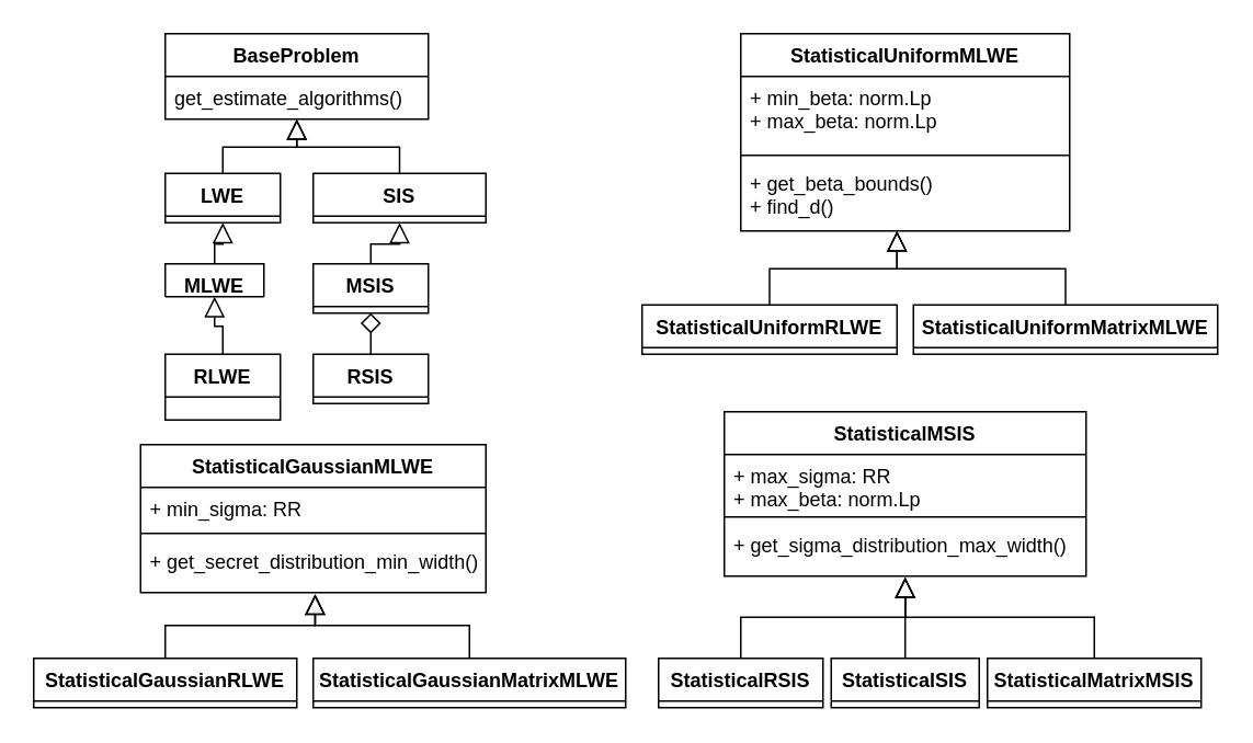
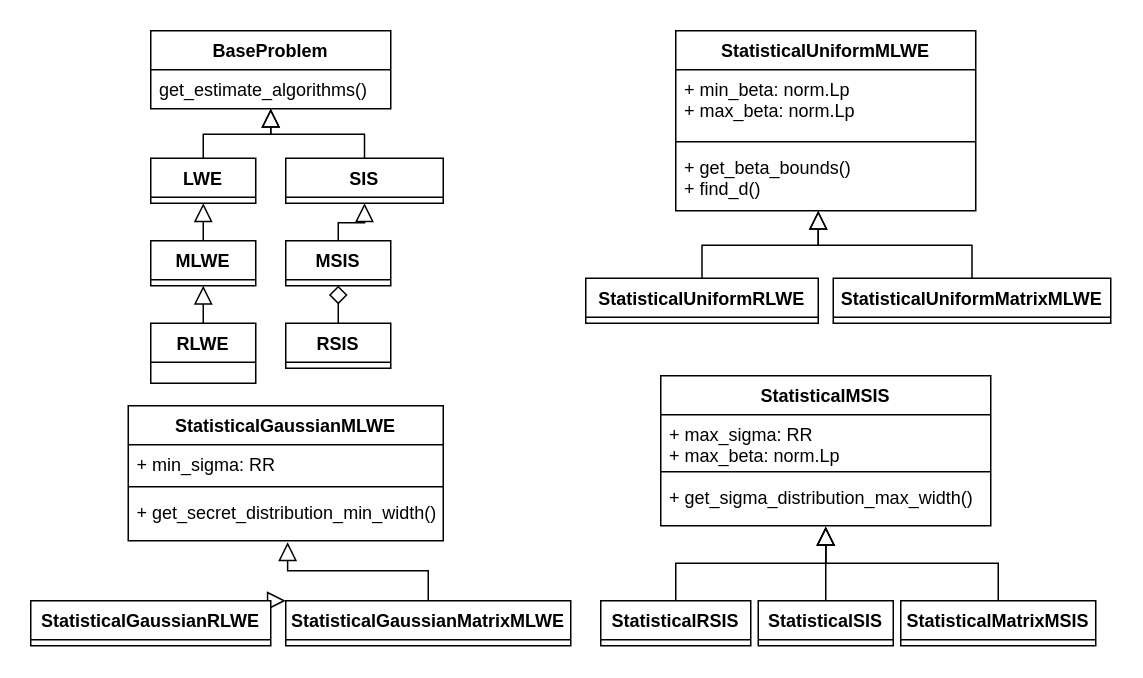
  <mxCell id="0" />
  <mxCell id="1" parent="0" />
  <mxCell id="2" value="BaseProblem" style="swimlane;fontStyle=1;align=center;verticalAlign=top;childLayout=stackLayout;horizontal=1;startSize=26;horizontalStack=0;resizeParent=1;resizeLast=0;collapsible=1;marginBottom=0;rounded=0;shadow=0;strokeWidth=1;" parent="1" vertex="1"><mxGeometry x="100" width="160" height="52" as="geometry" y="20"><mxRectangle x="230" y="140" width="160" height="26" as="alternateBounds" /></mxGeometry></mxCell>
  <mxCell id="3" value="get_estimate_algorithms()" style="text;align=left;verticalAlign=top;spacingLeft=4;spacingRight=4;overflow=hidden;rotatable=0;points=[[0,0.5],[1,0.5]];portConstraint=eastwest;" parent="2" vertex="1"><mxGeometry y="26" width="160" height="26" as="geometry" /></mxCell>
  <mxCell id="4" value="LWE" style="swimlane;fontStyle=1;align=center;verticalAlign=top;childLayout=stackLayout;horizontal=1;startSize=26;horizontalStack=0;resizeParent=1;resizeLast=0;collapsible=1;marginBottom=0;rounded=0;shadow=0;strokeWidth=1;" parent="1" vertex="1"><mxGeometry x="100" y="105" width="70" height="30" as="geometry"><mxRectangle x="130" y="380" width="160" height="26" as="alternateBounds" /></mxGeometry></mxCell>
  <mxCell id="5" value="" style="endArrow=block;endSize=10;endFill=0;shadow=0;strokeWidth=1;rounded=0;edgeStyle=elbowEdgeStyle;elbow=vertical;" parent="1" source="4" target="2" edge="1"><mxGeometry width="160" relative="1" as="geometry"><mxPoint x="80" y="103" as="sourcePoint" /><mxPoint x="80" y="103" as="targetPoint" /></mxGeometry></mxCell>
  <mxCell id="6" value="SIS" style="swimlane;fontStyle=1;align=center;verticalAlign=top;childLayout=stackLayout;horizontal=1;startSize=26;horizontalStack=0;resizeParent=1;resizeLast=0;collapsible=1;marginBottom=0;rounded=0;shadow=0;strokeWidth=1;" parent="1" vertex="1"><mxGeometry x="190" y="105" width="105" height="30" as="geometry"><mxRectangle x="340" y="380" width="170" height="26" as="alternateBounds" /></mxGeometry></mxCell>
  <mxCell id="7" value="" style="endArrow=block;endSize=10;endFill=0;shadow=0;strokeWidth=1;rounded=0;edgeStyle=elbowEdgeStyle;elbow=vertical;" parent="1" source="6" target="2" edge="1"><mxGeometry width="160" relative="1" as="geometry"><mxPoint x="90" y="273" as="sourcePoint" /><mxPoint x="190" y="171" as="targetPoint" /></mxGeometry></mxCell>
- <mxCell id="8" value="MLWE" style="swimlane;fontStyle=1;align=center;verticalAlign=top;childLayout=stackLayout;horizontal=1;startSize=26;horizontalStack=0;resizeParent=1;resizeLast=0;collapsible=1;marginBottom=0;rounded=0;shadow=0;strokeWidth=1;" parent="1" vertex="1"><mxGeometry x="100" y="160" width="60" height="20" as="geometry"><mxRectangle x="130" y="380" width="160" height="26" as="alternateBounds" /></mxGeometry></mxCell>
+ <mxCell id="8" value="MLWE" style="swimlane;fontStyle=1;align=center;verticalAlign=top;childLayout=stackLayout;horizontal=1;startSize=26;horizontalStack=0;resizeParent=1;resizeLast=0;collapsible=1;marginBottom=0;rounded=0;shadow=0;strokeWidth=1;" parent="1" vertex="1"><mxGeometry x="100" y="160" width="70" height="30" as="geometry"><mxRectangle x="130" y="380" width="160" height="26" as="alternateBounds" /></mxGeometry></mxCell>
  <mxCell id="9" value="MSIS" style="swimlane;fontStyle=1;align=center;verticalAlign=top;childLayout=stackLayout;horizontal=1;startSize=26;horizontalStack=0;resizeParent=1;resizeLast=0;collapsible=1;marginBottom=0;rounded=0;shadow=0;strokeWidth=1;" parent="1" vertex="1"><mxGeometry x="190" y="160" width="70" height="30" as="geometry"><mxRectangle x="340" y="380" width="170" height="26" as="alternateBounds" /></mxGeometry></mxCell>
  <mxCell id="10" value="RLWE" style="swimlane;fontStyle=1;align=center;verticalAlign=top;childLayout=stackLayout;horizontal=1;startSize=26;horizontalStack=0;resizeParent=1;resizeLast=0;collapsible=1;marginBottom=0;rounded=0;shadow=0;strokeWidth=1;" parent="1" vertex="1"><mxGeometry x="100" y="215" width="70" height="40" as="geometry"><mxRectangle x="130" y="380" width="160" height="26" as="alternateBounds" /></mxGeometry></mxCell>
  <mxCell id="11" value="RSIS" style="swimlane;fontStyle=1;align=center;verticalAlign=top;childLayout=stackLayout;horizontal=1;startSize=26;horizontalStack=0;resizeParent=1;resizeLast=0;collapsible=1;marginBottom=0;rounded=0;shadow=0;strokeWidth=1;" parent="1" vertex="1"><mxGeometry x="190" y="215" width="70" height="30" as="geometry"><mxRectangle x="340" y="380" width="170" height="26" as="alternateBounds" /></mxGeometry></mxCell>
  <mxCell id="12" value="" style="endArrow=block;endSize=10;endFill=0;shadow=0;strokeWidth=1;rounded=0;edgeStyle=elbowEdgeStyle;elbow=vertical;entryX=0.5;entryY=1;entryDx=0;entryDy=0;exitX=0.5;exitY=0;exitDx=0;exitDy=0;" parent="1" source="9" target="6" edge="1"><mxGeometry width="160" relative="1" as="geometry"><mxPoint x="490" y="225" as="sourcePoint" /><mxPoint x="360" y="175" as="targetPoint" /></mxGeometry></mxCell>
  <mxCell id="13" value="" style="endArrow=diamond;endSize=10;endFill=0;shadow=0;strokeWidth=1;rounded=0;edgeStyle=elbowEdgeStyle;elbow=vertical;exitX=0.5;exitY=0;exitDx=0;exitDy=0;entryX=0.5;entryY=1;entryDx=0;entryDy=0;" parent="1" source="11" target="9" edge="1"><mxGeometry width="160" relative="1" as="geometry"><mxPoint x="225" y="215" as="sourcePoint" /><mxPoint x="270" y="190" as="targetPoint" /></mxGeometry></mxCell>
  <mxCell id="14" value="" style="endArrow=block;endSize=10;endFill=0;shadow=0;strokeWidth=1;rounded=0;edgeStyle=elbowEdgeStyle;elbow=vertical;entryX=0.5;entryY=1;entryDx=0;entryDy=0;exitX=0.5;exitY=0;exitDx=0;exitDy=0;" parent="1" source="10" target="8" edge="1"><mxGeometry width="160" relative="1" as="geometry"><mxPoint x="135" y="215" as="sourcePoint" /><mxPoint x="330" y="200" as="targetPoint" /></mxGeometry></mxCell>
  <mxCell id="15" value="" style="endArrow=block;endSize=10;endFill=0;shadow=0;strokeWidth=1;rounded=0;edgeStyle=elbowEdgeStyle;elbow=vertical;entryX=0.5;entryY=1;entryDx=0;entryDy=0;exitX=0.5;exitY=0;exitDx=0;exitDy=0;" parent="1" source="8" target="4" edge="1"><mxGeometry width="160" relative="1" as="geometry"><mxPoint x="330" y="305" as="sourcePoint" /><mxPoint x="340" y="205" as="targetPoint" /></mxGeometry></mxCell>
- <mxCell id="16" value="" style="endArrow=block;endSize=10;endFill=0;shadow=0;strokeWidth=1;rounded=0;edgeStyle=elbowEdgeStyle;elbow=vertical;entryX=0.505;entryY=1.031;entryDx=0;entryDy=0;exitX=0.5;exitY=0;exitDx=0;exitDy=0;entryPerimeter=0;" parent="1" source="29" target="37" edge="1"><mxGeometry width="160" relative="1" as="geometry"><mxPoint x="105" y="355" as="sourcePoint" /><mxPoint x="190" y="315" as="targetPoint" /></mxGeometry></mxCell>
+ <mxCell id="16" value="" style="endArrow=block;endSize=10;endFill=0;shadow=0;strokeWidth=1;rounded=0;edgeStyle=elbowEdgeStyle;elbow=vertical;exitX=0.5;exitY=0;exitDx=0;exitDy=0;" parent="1" source="29" target="17" edge="1"><mxGeometry width="160" relative="1" as="geometry"><mxPoint x="105" y="355" as="sourcePoint" /><mxPoint x="190" y="315" as="targetPoint" /></mxGeometry></mxCell>
  <mxCell id="17" value="StatisticalGaussianMatrixMLWE" style="swimlane;fontStyle=1;align=center;verticalAlign=top;childLayout=stackLayout;horizontal=1;startSize=26;horizontalStack=0;resizeParent=1;resizeLast=0;collapsible=1;marginBottom=0;rounded=0;shadow=0;strokeWidth=1;" parent="1" vertex="1"><mxGeometry x="190" y="400" width="190" height="30" as="geometry"><mxRectangle x="340" y="380" width="170" height="26" as="alternateBounds" /></mxGeometry></mxCell>
  <mxCell id="18" value="" style="endArrow=block;endSize=10;endFill=0;shadow=0;strokeWidth=1;rounded=0;edgeStyle=elbowEdgeStyle;elbow=vertical;exitX=0.5;exitY=0;exitDx=0;exitDy=0;entryX=0.506;entryY=1.031;entryDx=0;entryDy=0;entryPerimeter=0;" parent="1" source="17" target="37" edge="1"><mxGeometry width="160" relative="1" as="geometry"><mxPoint x="400" y="485" as="sourcePoint" /><mxPoint x="250" y="345" as="targetPoint" /></mxGeometry></mxCell>
  <mxCell id="19" value="StatisticalUniformRLWE" style="swimlane;fontStyle=1;align=center;verticalAlign=top;childLayout=stackLayout;horizontal=1;startSize=26;horizontalStack=0;resizeParent=1;resizeLast=0;collapsible=1;marginBottom=0;rounded=0;shadow=0;strokeWidth=1;" parent="1" vertex="1"><mxGeometry x="390" y="185" width="155" height="30" as="geometry"><mxRectangle x="480" y="290" width="180" height="26" as="alternateBounds" /></mxGeometry></mxCell>
  <mxCell id="20" value="" style="endArrow=block;endSize=10;endFill=0;shadow=0;strokeWidth=1;rounded=0;edgeStyle=elbowEdgeStyle;elbow=vertical;exitX=0.5;exitY=0;exitDx=0;exitDy=0;entryX=0.475;entryY=1;entryDx=0;entryDy=0;entryPerimeter=0;" parent="1" source="19" edge="1" target="33"><mxGeometry width="160" relative="1" as="geometry"><mxPoint x="620" y="248" as="sourcePoint" /><mxPoint x="545" y="150" as="targetPoint" /></mxGeometry></mxCell>
  <mxCell id="21" value="StatisticalUniformMatrixMLWE" style="swimlane;fontStyle=1;align=center;verticalAlign=top;childLayout=stackLayout;horizontal=1;startSize=26;horizontalStack=0;resizeParent=1;resizeLast=0;collapsible=1;marginBottom=0;rounded=0;shadow=0;strokeWidth=1;" parent="1" vertex="1"><mxGeometry x="555" y="185" width="185" height="30" as="geometry"><mxRectangle x="340" y="380" width="170" height="26" as="alternateBounds" /></mxGeometry></mxCell>
  <mxCell id="22" value="" style="endArrow=block;endSize=10;endFill=0;shadow=0;strokeWidth=1;rounded=0;edgeStyle=elbowEdgeStyle;elbow=vertical;exitX=0.5;exitY=0;exitDx=0;exitDy=0;entryX=0.475;entryY=1.001;entryDx=0;entryDy=0;entryPerimeter=0;" parent="1" source="21" edge="1" target="33"><mxGeometry width="160" relative="1" as="geometry"><mxPoint x="720" y="308" as="sourcePoint" /><mxPoint x="545" y="150" as="targetPoint" /></mxGeometry></mxCell>
  <mxCell id="23" value="StatisticalSIS" style="swimlane;fontStyle=1;align=center;verticalAlign=top;childLayout=stackLayout;horizontal=1;startSize=26;horizontalStack=0;resizeParent=1;resizeLast=0;collapsible=1;marginBottom=0;rounded=0;shadow=0;strokeWidth=1;" parent="1" vertex="1"><mxGeometry x="505" y="400" width="90" height="30" as="geometry"><mxRectangle x="480" y="290" width="180" height="26" as="alternateBounds" /></mxGeometry></mxCell>
  <mxCell id="24" value="" style="endArrow=block;endSize=10;endFill=0;shadow=0;strokeWidth=1;rounded=0;edgeStyle=elbowEdgeStyle;elbow=vertical;exitX=0.5;exitY=0;exitDx=0;exitDy=0;entryX=0.5;entryY=1.021;entryDx=0;entryDy=0;entryPerimeter=0;" parent="1" source="23" edge="1" target="41"><mxGeometry width="160" relative="1" as="geometry"><mxPoint x="650" y="448" as="sourcePoint" /><mxPoint x="550" y="351" as="targetPoint" /></mxGeometry></mxCell>
  <mxCell id="25" value="StatisticalMatrixMSIS" style="swimlane;fontStyle=1;align=center;verticalAlign=top;childLayout=stackLayout;horizontal=1;startSize=26;horizontalStack=0;resizeParent=1;resizeLast=0;collapsible=1;marginBottom=0;rounded=0;shadow=0;strokeWidth=1;" parent="1" vertex="1"><mxGeometry x="600" y="400" width="130" height="30" as="geometry"><mxRectangle x="340" y="380" width="170" height="26" as="alternateBounds" /></mxGeometry></mxCell>
  <mxCell id="26" value="" style="endArrow=block;endSize=10;endFill=0;shadow=0;strokeWidth=1;rounded=0;edgeStyle=elbowEdgeStyle;elbow=vertical;exitX=0.5;exitY=0;exitDx=0;exitDy=0;entryX=0.5;entryY=1.022;entryDx=0;entryDy=0;entryPerimeter=0;" parent="1" source="25" edge="1" target="41"><mxGeometry width="160" relative="1" as="geometry"><mxPoint x="750" y="508" as="sourcePoint" /><mxPoint x="547" y="350" as="targetPoint" /></mxGeometry></mxCell>
  <mxCell id="27" value="StatisticalRSIS" style="swimlane;fontStyle=1;align=center;verticalAlign=top;childLayout=stackLayout;horizontal=1;startSize=26;horizontalStack=0;resizeParent=1;resizeLast=0;collapsible=1;marginBottom=0;rounded=0;shadow=0;strokeWidth=1;" parent="1" vertex="1"><mxGeometry x="400" y="400" width="100" height="30" as="geometry"><mxRectangle x="480" y="290" width="180" height="26" as="alternateBounds" /></mxGeometry></mxCell>
  <mxCell id="28" value="" style="endArrow=block;endSize=10;endFill=0;shadow=0;strokeWidth=1;rounded=0;edgeStyle=elbowEdgeStyle;elbow=vertical;exitX=0.5;exitY=0;exitDx=0;exitDy=0;entryX=0.5;entryY=1.022;entryDx=0;entryDy=0;entryPerimeter=0;" parent="1" source="27" edge="1" target="41"><mxGeometry width="160" relative="1" as="geometry"><mxPoint x="730" y="388" as="sourcePoint" /><mxPoint x="550" y="368" as="targetPoint" /></mxGeometry></mxCell>
  <mxCell id="29" value="StatisticalGaussianRLWE" style="swimlane;fontStyle=1;align=center;verticalAlign=top;childLayout=stackLayout;horizontal=1;startSize=26;horizontalStack=0;resizeParent=1;resizeParentMax=0;resizeLast=0;collapsible=1;marginBottom=0;" parent="1" vertex="1"><mxGeometry y="400" width="160" height="30" as="geometry" x="20" /></mxCell>
  <mxCell id="30" value="StatisticalUniformMLWE" style="swimlane;fontStyle=1;align=center;verticalAlign=top;childLayout=stackLayout;horizontal=1;startSize=26;horizontalStack=0;resizeParent=1;resizeParentMax=0;resizeLast=0;collapsible=1;marginBottom=0;" parent="1" vertex="1"><mxGeometry x="450" width="200" height="120" as="geometry" y="20" /></mxCell>
  <mxCell id="31" value="+ min_beta: norm.Lp&#10;+ max_beta: norm.Lp" style="text;strokeColor=none;fillColor=none;align=left;verticalAlign=top;spacingLeft=4;spacingRight=4;overflow=hidden;rotatable=0;points=[[0,0.5],[1,0.5]];portConstraint=eastwest;" parent="30" vertex="1"><mxGeometry y="26" width="200" height="44" as="geometry" /></mxCell>
  <mxCell id="32" value="" style="line;strokeWidth=1;fillColor=none;align=left;verticalAlign=middle;spacingTop=-1;spacingLeft=3;spacingRight=3;rotatable=0;labelPosition=right;points=[];portConstraint=eastwest;" parent="30" vertex="1"><mxGeometry y="70" width="200" height="8" as="geometry" /></mxCell>
  <mxCell id="33" value="+ get_beta_bounds()&#10;+ find_d()" style="text;strokeColor=none;fillColor=none;align=left;verticalAlign=top;spacingLeft=4;spacingRight=4;overflow=hidden;rotatable=0;points=[[0,0.5],[1,0.5]];portConstraint=eastwest;" parent="30" vertex="1"><mxGeometry y="78" width="200" height="42" as="geometry" /></mxCell>
  <mxCell id="34" value="StatisticalGaussianMLWE" style="swimlane;fontStyle=1;align=center;verticalAlign=top;childLayout=stackLayout;horizontal=1;startSize=26;horizontalStack=0;resizeParent=1;resizeParentMax=0;resizeLast=0;collapsible=1;marginBottom=0;" parent="1" vertex="1"><mxGeometry x="85" y="270" width="210" height="90" as="geometry" /></mxCell>
  <mxCell id="35" value="+ min_sigma: RR " style="text;strokeColor=none;fillColor=none;align=left;verticalAlign=top;spacingLeft=4;spacingRight=4;overflow=hidden;rotatable=0;points=[[0,0.5],[1,0.5]];portConstraint=eastwest;" parent="34" vertex="1"><mxGeometry y="26" width="210" height="24" as="geometry" /></mxCell>
  <mxCell id="36" value="" style="line;strokeWidth=1;fillColor=none;align=left;verticalAlign=middle;spacingTop=-1;spacingLeft=3;spacingRight=3;rotatable=0;labelPosition=right;points=[];portConstraint=eastwest;" parent="34" vertex="1"><mxGeometry y="50" width="210" height="8" as="geometry" /></mxCell>
  <mxCell id="37" value="+ get_secret_distribution_min_width()" style="text;strokeColor=none;fillColor=none;align=left;verticalAlign=top;spacingLeft=4;spacingRight=4;overflow=hidden;rotatable=0;points=[[0,0.5],[1,0.5]];portConstraint=eastwest;" parent="34" vertex="1"><mxGeometry y="58" width="210" height="32" as="geometry" /></mxCell>
  <mxCell id="38" value="StatisticalMSIS" style="swimlane;fontStyle=1;align=center;verticalAlign=top;childLayout=stackLayout;horizontal=1;startSize=26;horizontalStack=0;resizeParent=1;resizeParentMax=0;resizeLast=0;collapsible=1;marginBottom=0;" parent="1" vertex="1"><mxGeometry x="440" y="250" width="220" height="100" as="geometry" /></mxCell>
  <mxCell id="39" value="+ max_sigma: RR&#10;+ max_beta: norm.Lp&#10;" style="text;strokeColor=none;fillColor=none;align=left;verticalAlign=top;spacingLeft=4;spacingRight=4;overflow=hidden;rotatable=0;points=[[0,0.5],[1,0.5]];portConstraint=eastwest;" parent="38" vertex="1"><mxGeometry y="26" width="220" height="34" as="geometry" /></mxCell>
  <mxCell id="40" value="" style="line;strokeWidth=1;fillColor=none;align=left;verticalAlign=middle;spacingTop=-1;spacingLeft=3;spacingRight=3;rotatable=0;labelPosition=right;points=[];portConstraint=eastwest;" parent="38" vertex="1"><mxGeometry y="60" width="220" height="8" as="geometry" /></mxCell>
  <mxCell id="41" value="+ get_sigma_distribution_max_width()" style="text;strokeColor=none;fillColor=none;align=left;verticalAlign=top;spacingLeft=4;spacingRight=4;overflow=hidden;rotatable=0;points=[[0,0.5],[1,0.5]];portConstraint=eastwest;" parent="38" vertex="1"><mxGeometry y="68" width="220" height="32" as="geometry" /></mxCell>
